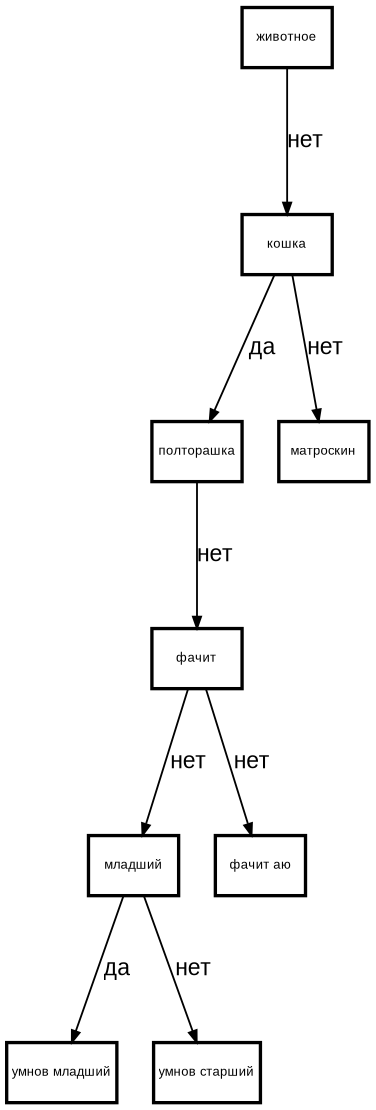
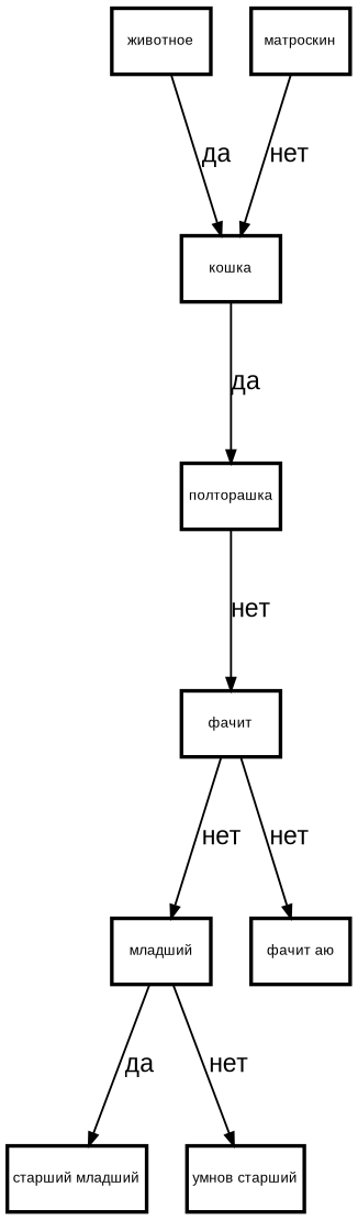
  digraph {
    bgcolor="#FFFFFF"
    compound=true
    newrank=true
    nodesep=0.3
    rankdir=TB
    ranksep=1
    splines=polyline
    node [color="#000000" fillcolor="#FFFFFF" fontcolor="#000000" fontname=Arial fontsize=8 margin=0.04 penwidth=2 shape=record style=filled]
    edge [arrowsize=0.7 color=black fontname=Arial penwidth=1.1 style=solid]
    n1 [label="животное"]
    n2 [label="кошка"]
    n3 [label="полторашка"]
    n4 [label="матроскин"]
    n5 [label="фачит"]
    n6 [label="младший"]
    n7 [label="фачит аю"]
-   n8 [label="умнов младший"]
+   n8 [label="старший младший"]
    n9 [label="умнов старший"]
-   n1 -> n2 [label="нет"]
+   n1 -> n2 [label="да"]
    n2 -> n3 [label="да"]
-   n2 -> n4 [label="нет"]
+   n4 -> n2 [label="нет"]
    n3 -> n5 [label="нет"]
    n5 -> n6 [label="нет"]
    n5 -> n7 [label="нет"]
    n6 -> n8 [label="да"]
    n6 -> n9 [label="нет"]
  }
